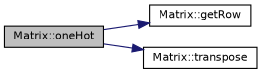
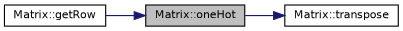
  digraph {
    rankdir=LR
    node [color=black fontname=Helvetica fontsize=10 shape=record]
    edge [color=midnightblue fontname=Helvetica fontsize=10 labelfontname=Helvetica labelfontsize=10 style=solid]
    n1 [fillcolor=grey75 fontcolor=black height=0.2 label="Matrix::oneHot" style=filled width=0.4]
    n2 [height=0.2 label="Matrix::getRow" width=0.4]
    n3 [height=0.2 label="Matrix::transpose" width=0.4]
-   n1 -> n2
+   n2 -> n1
    n1 -> n3
  }
